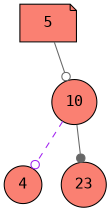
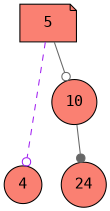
  digraph {
    fontname="DejaVu Sans Mono"
    node [fillcolor=salmon fontname="DejaVu Sans Mono" shape=circle style=filled]
    edge [arrowhead=odot color=gray40 fontname="DejaVu Sans Mono" style=solid]
    n1 [label=5 shape=note]
    n2 [label=4]
    n3 [label=10]
-   n4 [label=23]
-   n3 -> n2 [color=purple style=dashed]
+   n4 [label=24]
+   n1 -> n2 [color=purple style=dashed]
    n1 -> n3
    n3 -> n4 [arrowhead=dot]
  }
